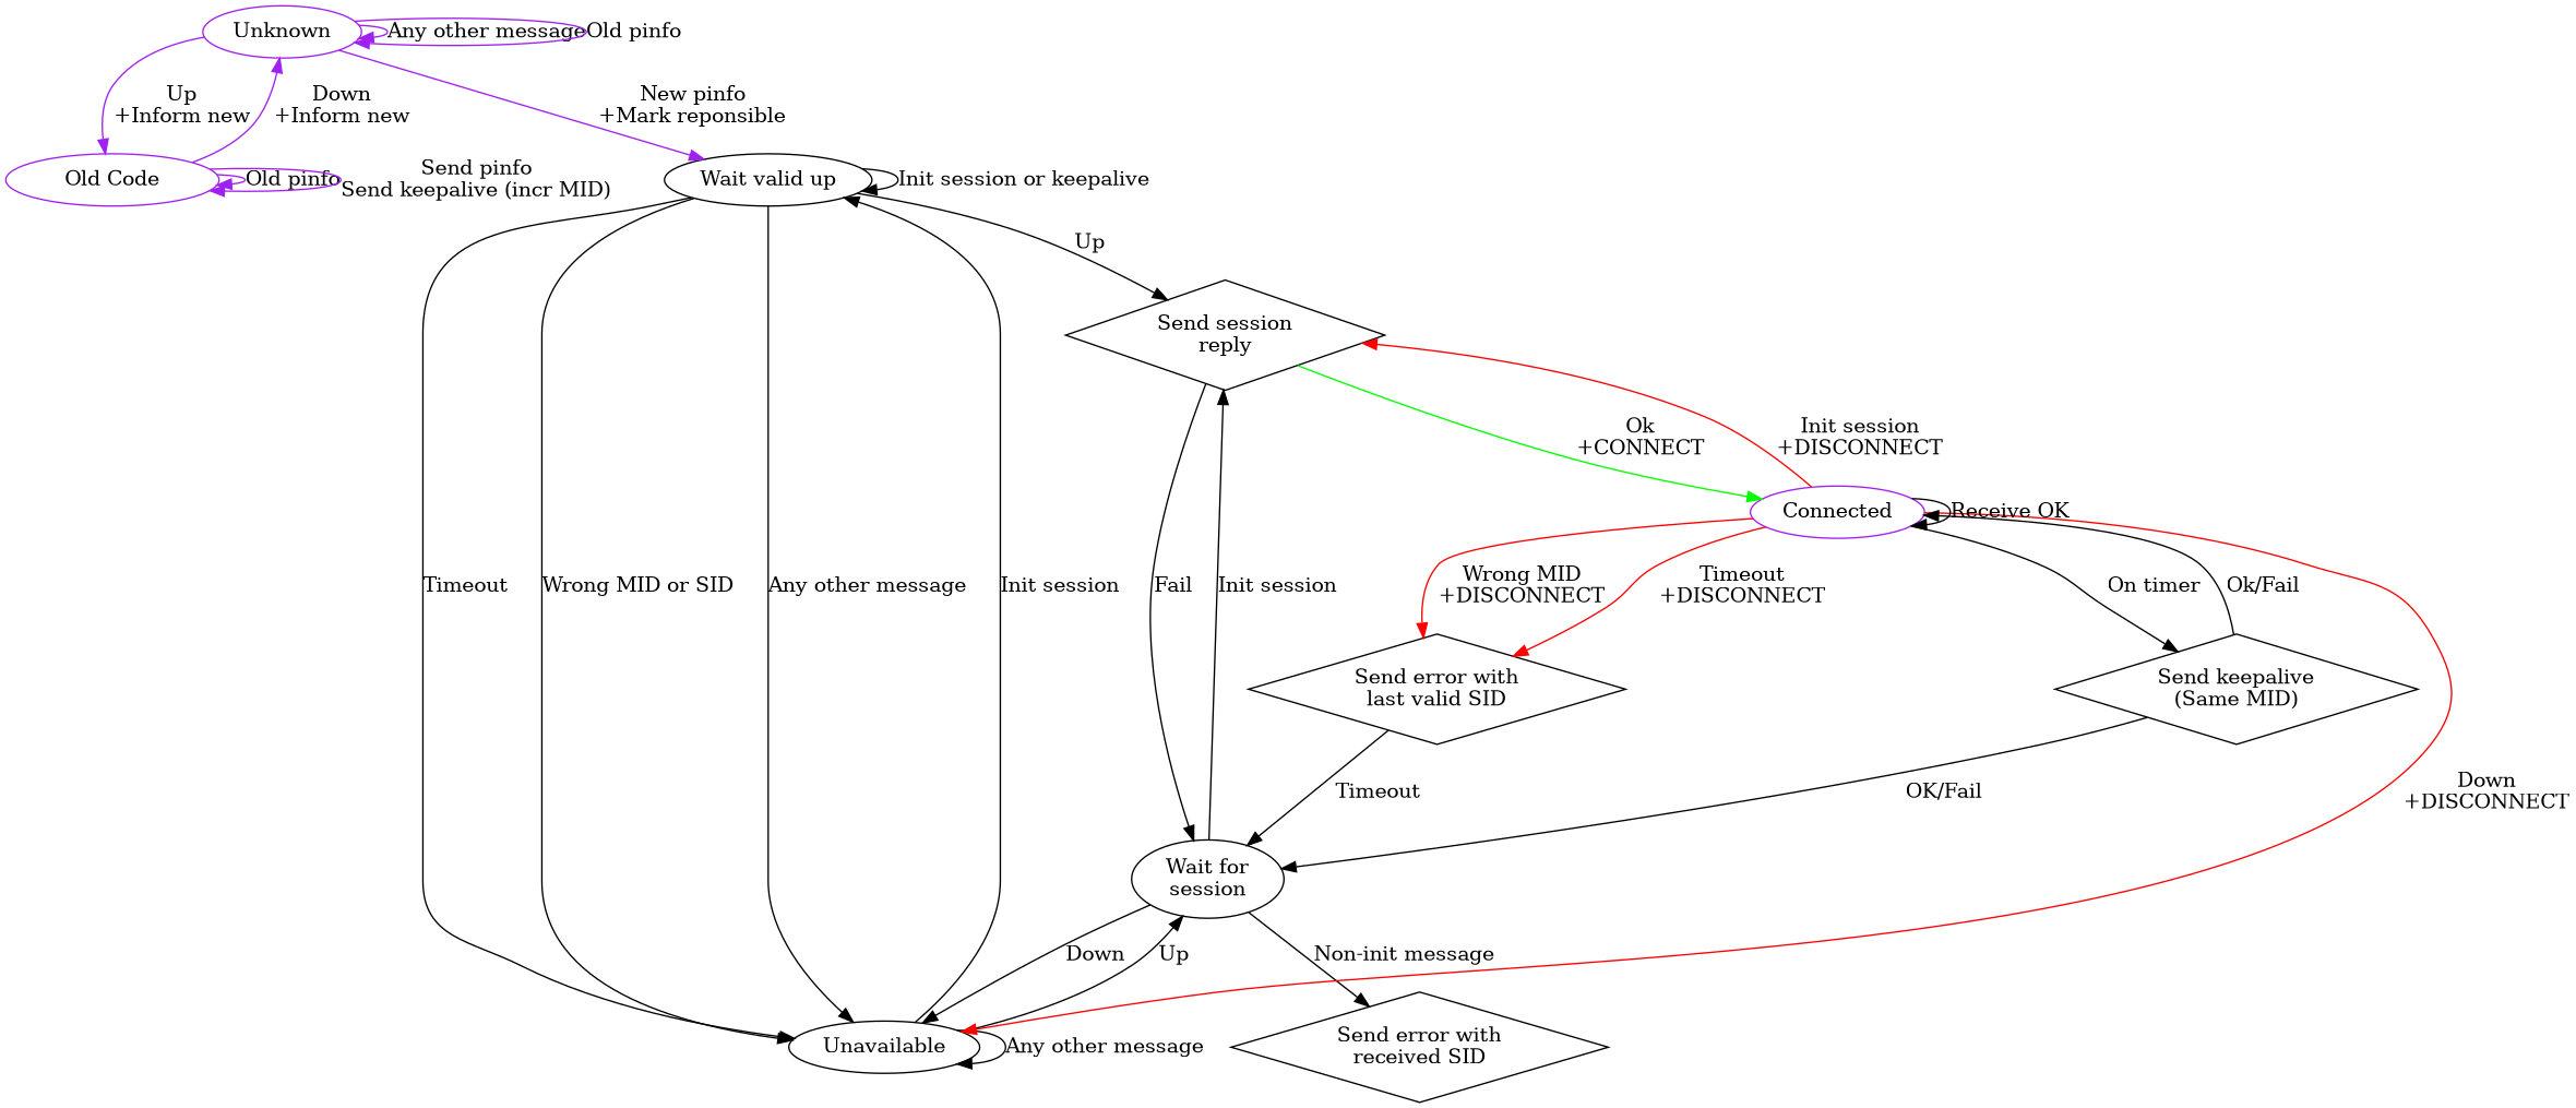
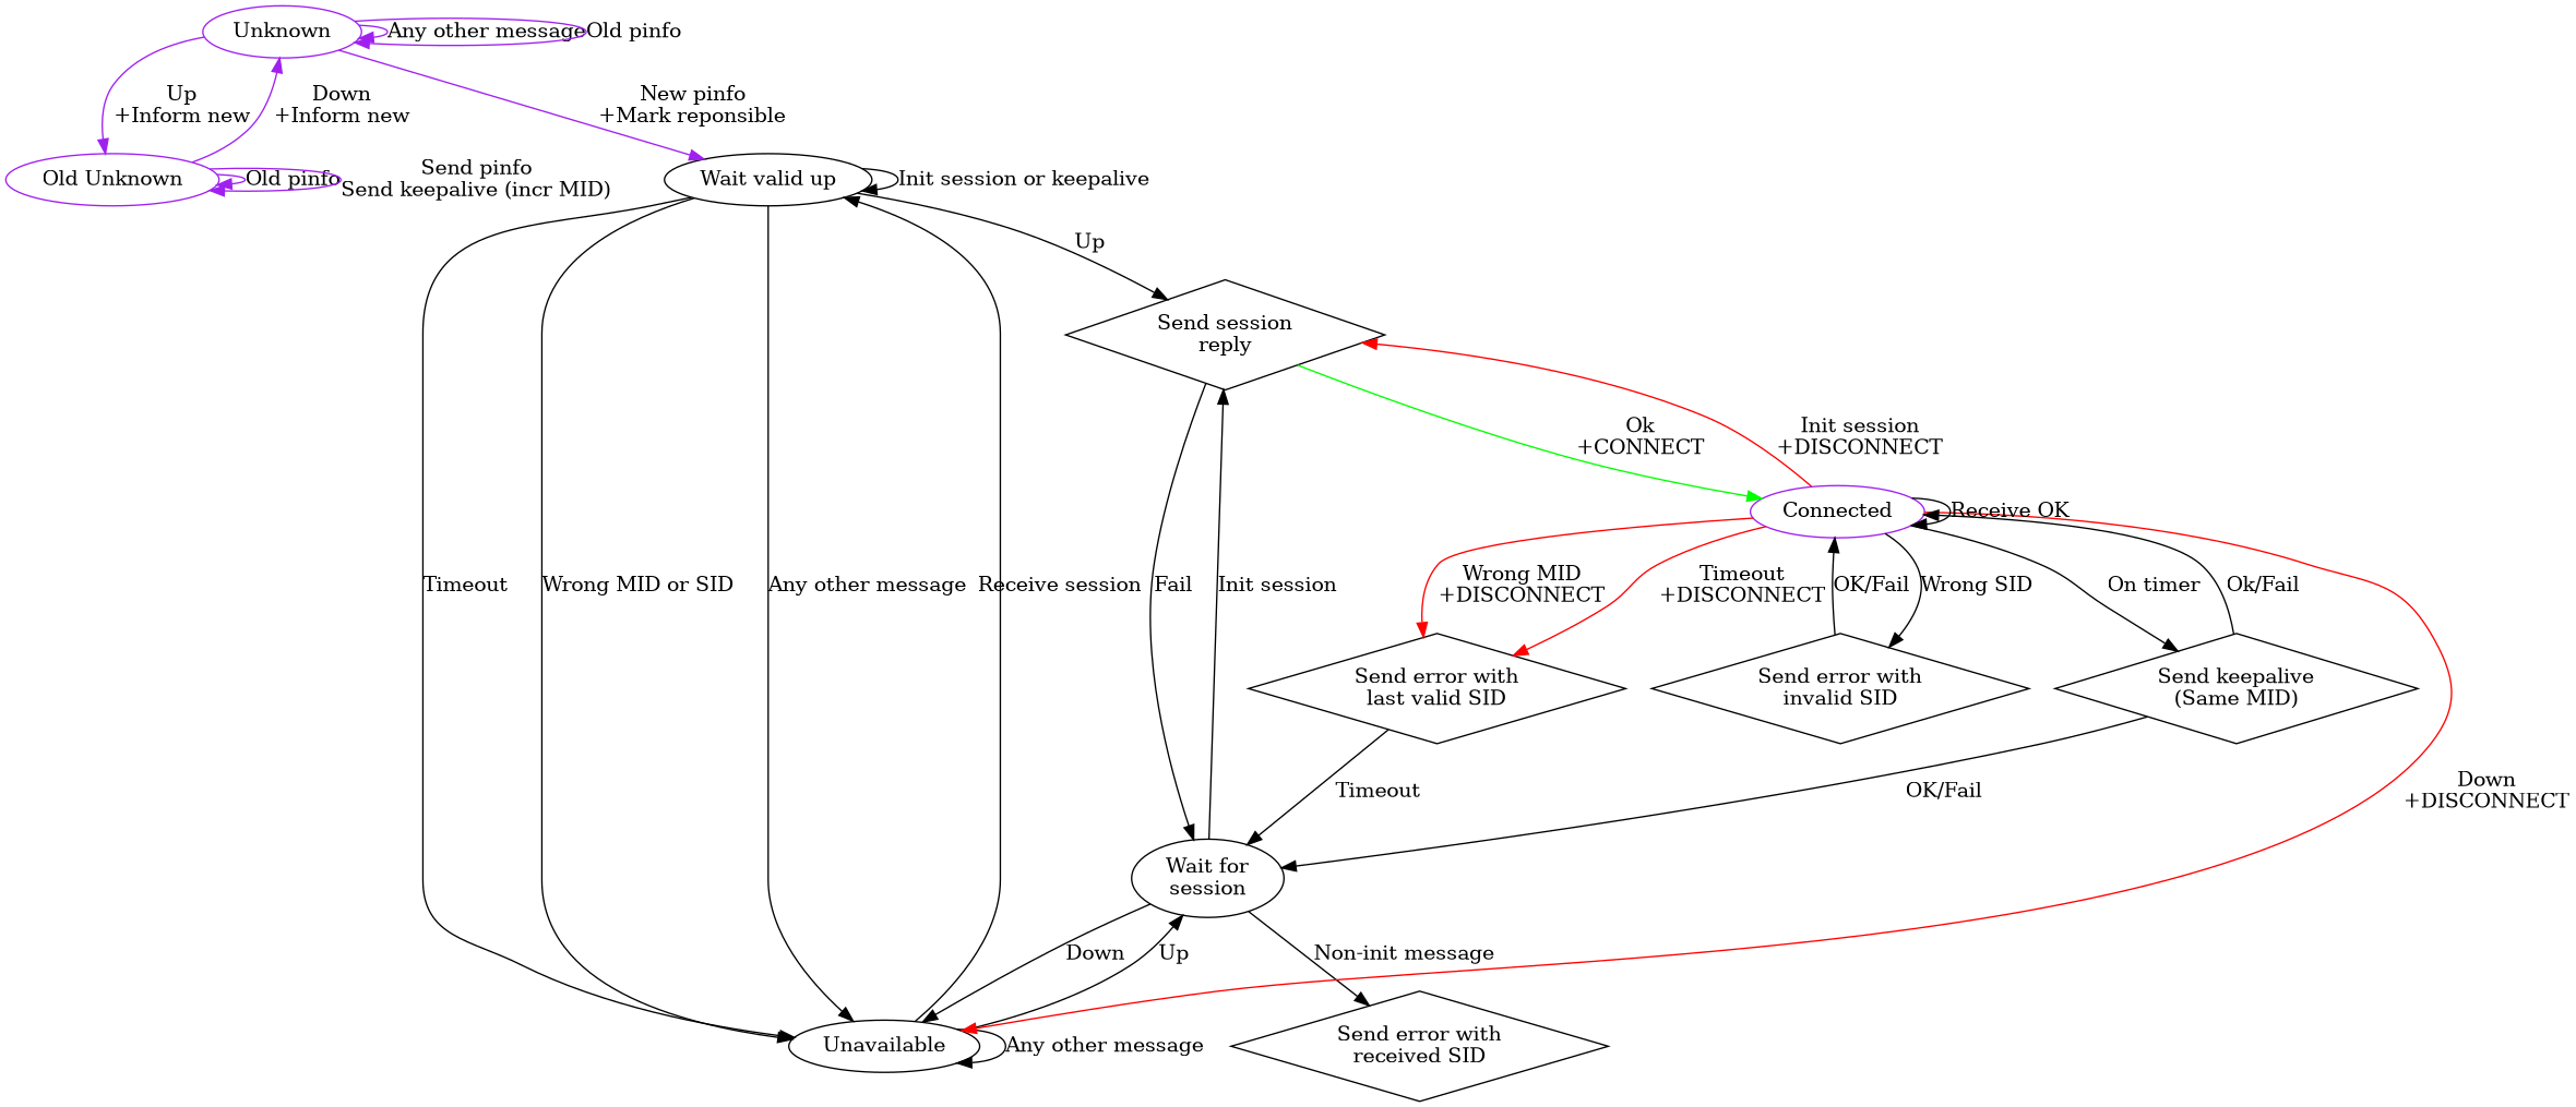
  digraph {
    n1 [color=purple label=Unknown]
-   n2 [color=purple label="Old Code"]
+   n2 [color=purple label="Old Unknown"]
    n3 [label="Wait valid up"]
    n4 [label="Send session\nreply" shape=diamond]
    n5 [label=Unavailable]
    n6 [label="Wait for\nsession"]
    n7 [color=purple label=Connected]
    n8 [label="Send error with\nreceived SID" shape=diamond]
    n9 [label="Send error with\nlast valid SID" shape=diamond]
+   n10 [label="Send error with\ninvalid SID" shape=diamond]
    n11 [label="Send keepalive\n(Same MID)" shape=diamond]
    n1 -> n1 [color=purple label="Any other message"]
    n1 -> n1 [color=purple label="Old pinfo"]
    n1 -> n2 [color=purple label="Up\n+Inform new"]
    n1 -> n3 [color=purple label="New pinfo\n+Mark reponsible"]
    n2 -> n1 [color=purple label="Down\n+Inform new"]
    n2 -> n2 [color=purple label="Old pinfo"]
    n2 -> n2 [color=purple label="Send pinfo\nSend keepalive (incr MID)"]
    n3 -> n3 [label="Init session or keepalive"]
    n3 -> n4 [label=Up]
    n3 -> n5 [label=Timeout]
    n3 -> n5 [label="Wrong MID or SID"]
    n3 -> n5 [label="Any other message"]
    n4 -> n6 [label=Fail]
    n4 -> n7 [color=green label="Ok\n+CONNECT"]
-   n5 -> n3 [label="Init session"]
+   n5 -> n3 [label="Receive session"]
    n5 -> n5 [label="Any other message"]
    n5 -> n6 [label=Up]
    n6 -> n4 [label="Init session"]
    n6 -> n5 [label=Down]
    n6 -> n8 [label="Non-init message"]
    n7 -> n4 [color=red label="Init session\n+DISCONNECT"]
    n7 -> n5 [color=red label="Down\n+DISCONNECT"]
    n7 -> n7 [label="Receive OK"]
    n7 -> n9 [color=red label="Wrong MID\n+DISCONNECT"]
    n7 -> n9 [color=red label="Timeout\n+DISCONNECT"]
+   n7 -> n10 [label="Wrong SID"]
    n7 -> n11 [label="On timer"]
    n9 -> n6 [label=Timeout]
+   n10 -> n7 [label="OK/Fail"]
    n11 -> n6 [label="OK/Fail"]
    n11 -> n7 [label="Ok/Fail"]
  }
